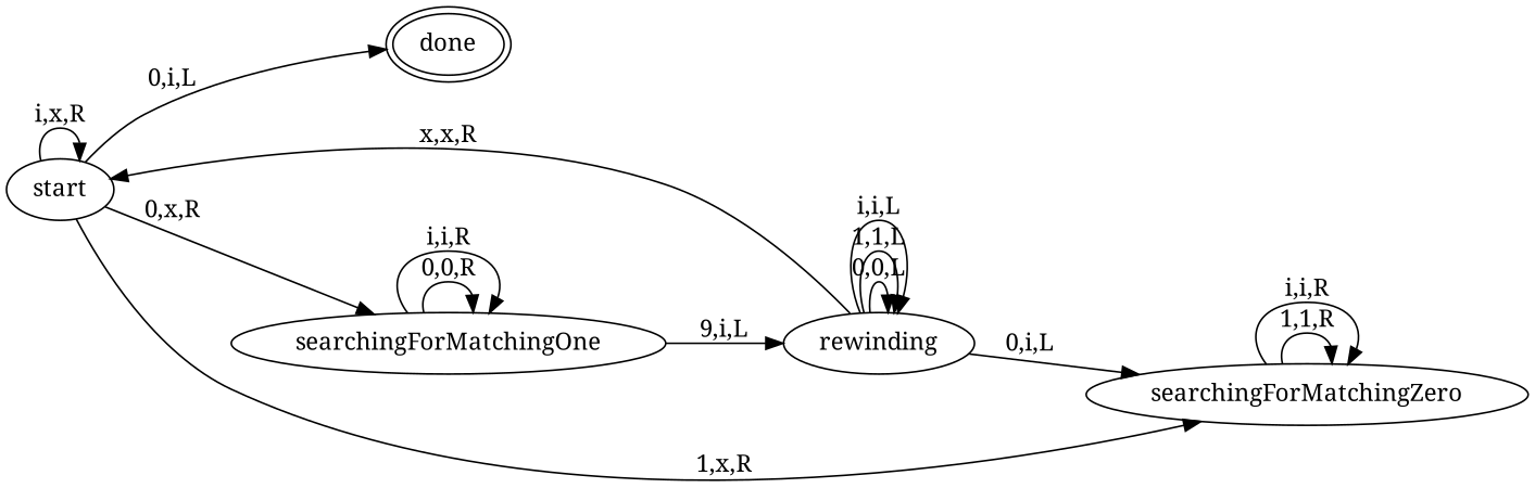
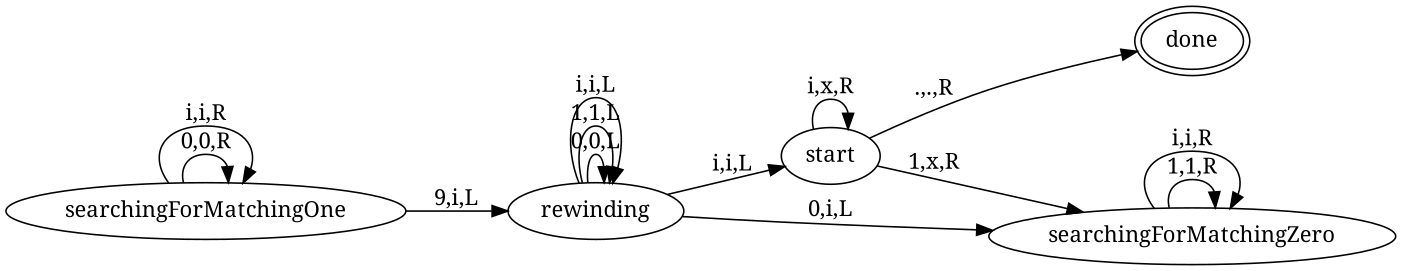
  digraph {
    fontname="Noto Serif"
    rankdir=LR
    node [fontname="Noto Serif"]
    edge [fontname="Noto Serif"]
    start
    done [peripheries=2]
    searchingForMatchingOne
    searchingForMatchingZero
    rewinding
    start -> start [label="i,x,R"]
-   start -> done [label="0,i,L"]
-   start -> searchingForMatchingOne [label="0,x,R"]
+   start -> done [label=".,.,R"]
    start -> searchingForMatchingZero [label="1,x,R"]
    searchingForMatchingOne -> searchingForMatchingOne [label="0,0,R"]
    searchingForMatchingOne -> searchingForMatchingOne [label="i,i,R"]
    searchingForMatchingOne -> rewinding [label="9,i,L"]
    searchingForMatchingZero -> searchingForMatchingZero [label="1,1,R"]
    searchingForMatchingZero -> searchingForMatchingZero [label="i,i,R"]
-   rewinding -> start [label="x,x,R"]
+   rewinding -> start [label="i,i,L"]
    rewinding -> searchingForMatchingZero [label="0,i,L"]
    rewinding -> rewinding [label="0,0,L"]
    rewinding -> rewinding [label="1,1,L"]
    rewinding -> rewinding [label="i,i,L"]
  }
